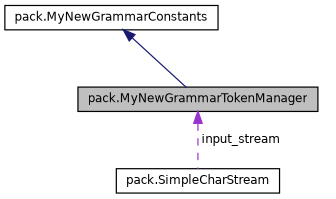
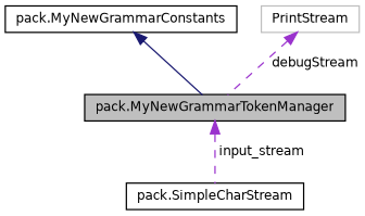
  digraph {
    node [color=black fillcolor=white fontname=Helvetica fontsize=10 shape=record style=filled]
    edge [color=darkorchid3 dir=back fontname=Helvetica fontsize=10 labelfontname=Helvetica labelfontsize=10 style=dashed]
    n1 [fillcolor=grey75 fontcolor=black height=0.2 label="pack.MyNewGrammarTokenManager" width=0.4]
    n2 [height=0.2 label="pack.SimpleCharStream" width=0.4]
    n3 [height=0.2 label="pack.MyNewGrammarConstants" width=0.4]
+   n4 [color=grey75 height=0.2 label=PrintStream width=0.4]
    n1 -> n2 [label=" input_stream"]
    n3 -> n1 [color=midnightblue style=solid]
+   n4 -> n1 [label=" debugStream"]
  }
